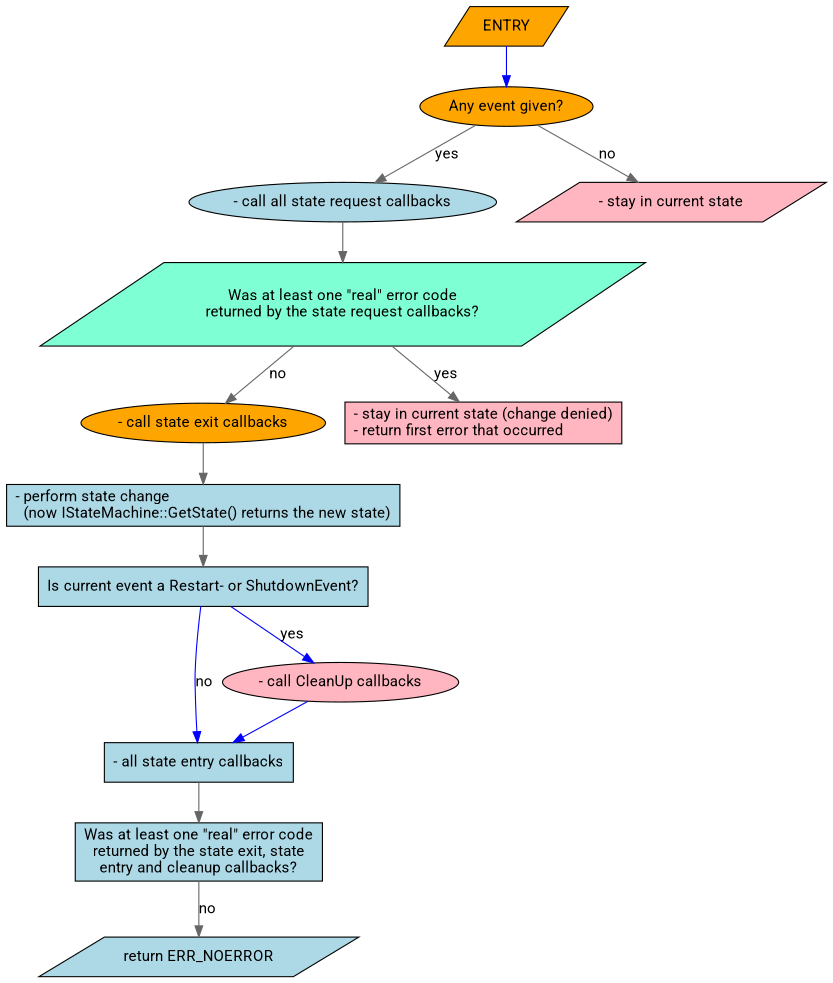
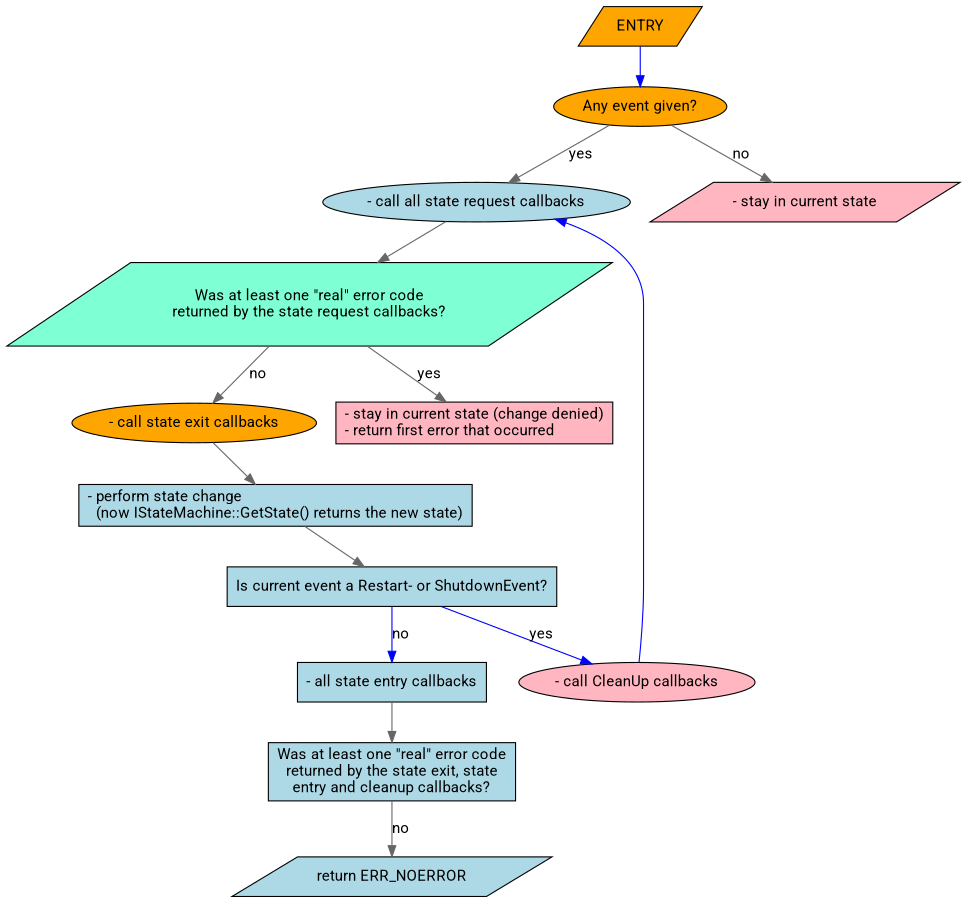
  digraph {
    fontname=Roboto
    node [fillcolor=lightblue fontname=Roboto shape=box style=filled]
    edge [color=gray40 fontname=Roboto]
    ENTRY [fillcolor=orange shape=parallelogram]
    n2 [fillcolor=orange label="Any event given?" shape=ellipse]
    n3 [label="- call all state request callbacks" shape=ellipse]
    n4 [fillcolor=lightpink label="- stay in current state" shape=parallelogram]
    n5 [fillcolor=aquamarine label="Was at least one \"real\" error code\nreturned by the state request callbacks?" shape=parallelogram]
    n6 [fillcolor=orange label="- call state exit callbacks" shape=ellipse]
    n7 [fillcolor=lightpink label="- stay in current state (change denied)\l- return first error that occurred\l"]
    n8 [label="- perform state change\l  (now IStateMachine::GetState() returns the new state)\l"]
    n9 [label="Is current event a Restart- or ShutdownEvent?"]
    n10 [label="- all state entry callbacks"]
    n11 [fillcolor=lightpink label="- call CleanUp callbacks" shape=ellipse]
    n12 [label="Was at least one \"real\" error code\nreturned by the state exit, state\nentry and cleanup callbacks?"]
    n13 [label="return ERR_NOERROR" shape=parallelogram]
    ENTRY -> n2 [color=blue]
    n2 -> n3 [label=yes]
    n2 -> n4 [label=no]
    n3 -> n5
    n5 -> n6 [label=no]
    n5 -> n7 [label=yes]
    n6 -> n8
    n8 -> n9
    n9 -> n10 [color=blue label=no]
    n9 -> n11 [color=blue label=yes]
    n10 -> n12
-   n11 -> n10 [color=blue]
+   n11 -> n3 [color=blue]
    n12 -> n13 [label=no]
  }
